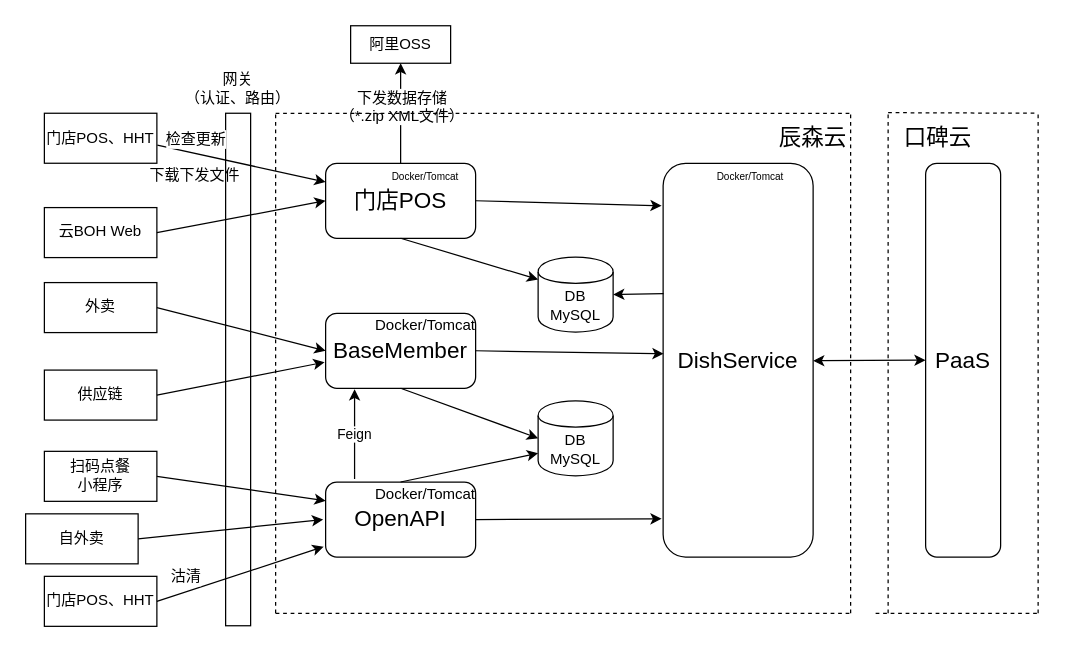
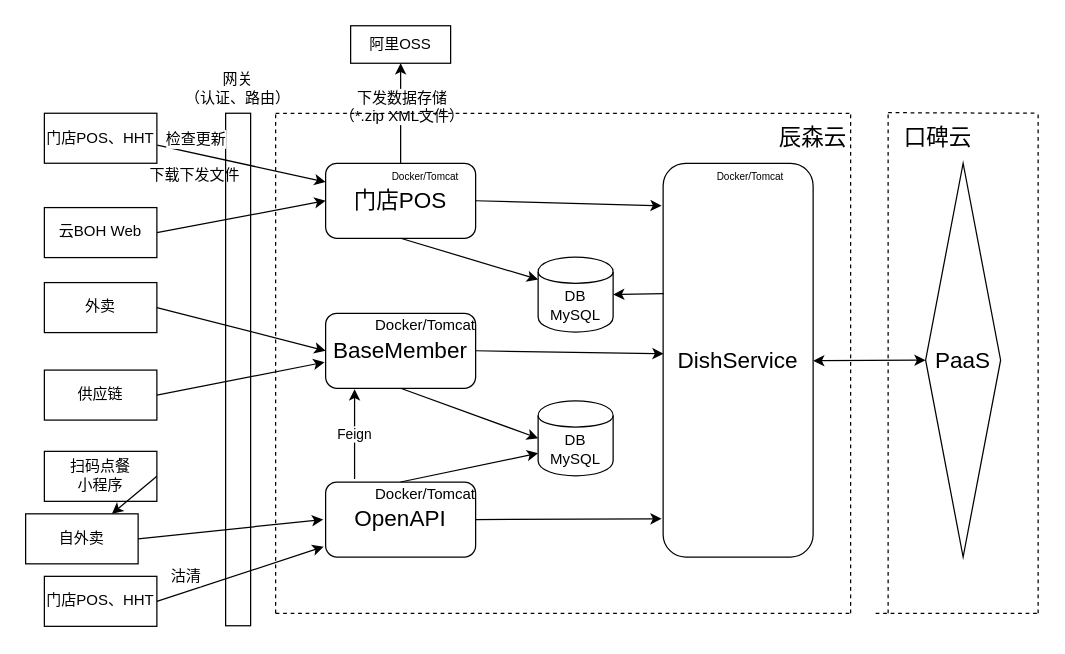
  <mxCell id="0" />
  <mxCell id="1" parent="0" />
  <mxCell id="2" value="DB&lt;br&gt;MySQL" style="shape=cylinder;whiteSpace=wrap;html=1;boundedLbl=1;backgroundOutline=1;" parent="1" vertex="1"><mxGeometry x="430" y="320" width="60" height="60" as="geometry" /></mxCell>
  <mxCell id="3" value="&lt;font style=&quot;font-size: 18px&quot;&gt;BaseMember&lt;/font&gt;" style="rounded=1;whiteSpace=wrap;html=1;" parent="1" vertex="1"><mxGeometry x="260" y="250" width="120" height="60" as="geometry" /></mxCell>
  <mxCell id="4" value="&lt;font style=&quot;font-size: 18px&quot;&gt;OpenAPI&lt;/font&gt;" style="rounded=1;whiteSpace=wrap;html=1;" parent="1" vertex="1"><mxGeometry x="260" y="385" width="120" height="60" as="geometry" /></mxCell>
  <mxCell id="5" value="" style="endArrow=classic;html=1;exitX=0.25;exitY=0;exitDx=0;exitDy=0;entryX=0;entryY=0.7;entryDx=0;entryDy=0;" parent="1" source="9" target="2" edge="1"><mxGeometry width="50" height="50" relative="1" as="geometry"><mxPoint x="480" y="360" as="sourcePoint" /><mxPoint x="530" y="310" as="targetPoint" /></mxGeometry></mxCell>
  <mxCell id="6" value="" style="endArrow=classic;html=1;exitX=0.5;exitY=1;exitDx=0;exitDy=0;entryX=0;entryY=0.5;entryDx=0;entryDy=0;" parent="1" source="3" target="2" edge="1"><mxGeometry width="50" height="50" relative="1" as="geometry"><mxPoint x="480" y="360" as="sourcePoint" /><mxPoint x="530" y="310" as="targetPoint" /></mxGeometry></mxCell>
  <mxCell id="7" value="Feign" style="endArrow=classic;html=1;exitX=0.193;exitY=-0.04;exitDx=0;exitDy=0;exitPerimeter=0;entryX=0.193;entryY=1.013;entryDx=0;entryDy=0;entryPerimeter=0;" parent="1" source="4" target="3" edge="1"><mxGeometry width="50" height="50" relative="1" as="geometry"><mxPoint x="480" y="360" as="sourcePoint" /><mxPoint x="530" y="310" as="targetPoint" /></mxGeometry></mxCell>
  <mxCell id="8" value="Docker/Tomcat" style="text;html=1;strokeColor=none;fillColor=none;align=center;verticalAlign=middle;whiteSpace=wrap;rounded=0;" parent="1" vertex="1"><mxGeometry x="300" y="250" width="80" height="20" as="geometry" /></mxCell>
  <mxCell id="9" value="Docker/Tomcat" style="text;html=1;strokeColor=none;fillColor=none;align=center;verticalAlign=middle;whiteSpace=wrap;rounded=0;" parent="1" vertex="1"><mxGeometry x="300" y="385" width="80" height="20" as="geometry" /></mxCell>
  <mxCell id="10" value="阿里OSS" style="rounded=0;whiteSpace=wrap;html=1;" parent="1" vertex="1"><mxGeometry x="280" y="20" width="80" height="30" as="geometry" /></mxCell>
  <mxCell id="11" value="外卖" style="rounded=0;whiteSpace=wrap;html=1;" parent="1" vertex="1"><mxGeometry x="35" y="225.47" width="90" height="40" as="geometry" /></mxCell>
  <mxCell id="12" value="供应链" style="rounded=0;whiteSpace=wrap;html=1;" parent="1" vertex="1"><mxGeometry x="35" y="295.47" width="90" height="40" as="geometry" /></mxCell>
  <mxCell id="13" value="扫码点餐&lt;br&gt;小程序" style="rounded=0;whiteSpace=wrap;html=1;" parent="1" vertex="1"><mxGeometry x="35" y="360.47" width="90" height="40" as="geometry" /></mxCell>
  <mxCell id="14" value="自外卖" style="rounded=0;whiteSpace=wrap;html=1;" parent="1" vertex="1"><mxGeometry x="20" y="410.47" width="90" height="40" as="geometry" /></mxCell>
  <mxCell id="15" value="" style="rounded=0;whiteSpace=wrap;html=1;" parent="1" vertex="1"><mxGeometry x="180" y="90" width="20" height="410" as="geometry" /></mxCell>
  <mxCell id="16" value="网关&lt;br&gt;（认证、路由）" style="text;html=1;strokeColor=none;fillColor=none;align=center;verticalAlign=middle;whiteSpace=wrap;rounded=0;" parent="1" vertex="1"><mxGeometry x="145" y="60" width="90" height="20" as="geometry" /></mxCell>
  <mxCell id="17" value="" style="endArrow=classic;html=1;exitX=1;exitY=0.5;exitDx=0;exitDy=0;entryX=0;entryY=0.5;entryDx=0;entryDy=0;" parent="1" source="11" target="3" edge="1"><mxGeometry width="50" height="50" relative="1" as="geometry"><mxPoint x="480" y="320" as="sourcePoint" /><mxPoint x="530" y="270" as="targetPoint" /></mxGeometry></mxCell>
  <mxCell id="18" value="" style="endArrow=classic;html=1;exitX=1;exitY=0.5;exitDx=0;exitDy=0;entryX=-0.007;entryY=0.653;entryDx=0;entryDy=0;entryPerimeter=0;" parent="1" source="12" target="3" edge="1"><mxGeometry width="50" height="50" relative="1" as="geometry"><mxPoint x="480" y="320" as="sourcePoint" /><mxPoint x="250" y="220" as="targetPoint" /></mxGeometry></mxCell>
- <mxCell id="19" value="" style="endArrow=classic;html=1;exitX=1;exitY=0.5;exitDx=0;exitDy=0;entryX=0;entryY=0.25;entryDx=0;entryDy=0;" parent="1" source="13" target="4" edge="1"><mxGeometry width="50" height="50" relative="1" as="geometry"><mxPoint x="480" y="320" as="sourcePoint" /><mxPoint x="530" y="270" as="targetPoint" /></mxGeometry></mxCell>
+ <mxCell id="19" value="" style="endArrow=classic;html=1;exitX=1;exitY=0.5;exitDx=0;exitDy=0;" parent="1" source="13" target="14" edge="1"><mxGeometry width="50" height="50" relative="1" as="geometry"><mxPoint x="480" y="320" as="sourcePoint" /><mxPoint x="530" y="270" as="targetPoint" /></mxGeometry></mxCell>
  <mxCell id="20" value="" style="endArrow=classic;html=1;exitX=1;exitY=0.5;exitDx=0;exitDy=0;" parent="1" source="14" edge="1"><mxGeometry width="50" height="50" relative="1" as="geometry"><mxPoint x="480" y="320" as="sourcePoint" /><mxPoint x="258" y="415" as="targetPoint" /></mxGeometry></mxCell>
  <mxCell id="21" value="" style="endArrow=none;dashed=1;html=1;" parent="1" edge="1"><mxGeometry width="50" height="50" relative="1" as="geometry"><mxPoint x="220" y="490" as="sourcePoint" /><mxPoint x="220" y="90" as="targetPoint" /></mxGeometry></mxCell>
  <mxCell id="22" value="" style="endArrow=none;dashed=1;html=1;" parent="1" edge="1"><mxGeometry width="50" height="50" relative="1" as="geometry"><mxPoint x="680" y="490" as="sourcePoint" /><mxPoint x="680" y="90" as="targetPoint" /></mxGeometry></mxCell>
  <mxCell id="23" value="" style="endArrow=none;dashed=1;html=1;" parent="1" edge="1"><mxGeometry width="50" height="50" relative="1" as="geometry"><mxPoint x="220" y="490" as="sourcePoint" /><mxPoint x="680" y="490" as="targetPoint" /></mxGeometry></mxCell>
  <mxCell id="24" value="&lt;font style=&quot;font-size: 18px&quot;&gt;门店POS&lt;/font&gt;" style="rounded=1;whiteSpace=wrap;html=1;" parent="1" vertex="1"><mxGeometry x="260" y="130" width="120" height="60" as="geometry" /></mxCell>
  <mxCell id="25" value="&lt;font style=&quot;font-size: 8px&quot;&gt;Docker/Tomcat&lt;/font&gt;" style="text;html=1;strokeColor=none;fillColor=none;align=center;verticalAlign=middle;whiteSpace=wrap;rounded=0;shadow=1;" parent="1" vertex="1"><mxGeometry x="300" y="130" width="80" height="20" as="geometry" /></mxCell>
  <mxCell id="26" value="云BOH Web" style="rounded=0;whiteSpace=wrap;html=1;" parent="1" vertex="1"><mxGeometry x="35" y="165.47" width="90" height="40" as="geometry" /></mxCell>
  <mxCell id="27" value="" style="endArrow=classic;html=1;entryX=0;entryY=0.5;entryDx=0;entryDy=0;exitX=1;exitY=0.5;exitDx=0;exitDy=0;" parent="1" source="26" target="24" edge="1"><mxGeometry width="50" height="50" relative="1" as="geometry"><mxPoint x="380" y="320" as="sourcePoint" /><mxPoint x="430" y="270" as="targetPoint" /></mxGeometry></mxCell>
  <mxCell id="28" value="DB&lt;br&gt;MySQL" style="shape=cylinder;whiteSpace=wrap;html=1;boundedLbl=1;backgroundOutline=1;" parent="1" vertex="1"><mxGeometry x="430" y="205" width="60" height="60" as="geometry" /></mxCell>
  <mxCell id="29" value="" style="endArrow=classic;html=1;entryX=0;entryY=0.3;entryDx=0;entryDy=0;exitX=0.5;exitY=1;exitDx=0;exitDy=0;" parent="1" source="24" target="28" edge="1"><mxGeometry width="50" height="50" relative="1" as="geometry"><mxPoint x="380" y="320" as="sourcePoint" /><mxPoint x="430" y="270" as="targetPoint" /></mxGeometry></mxCell>
  <mxCell id="30" value="&lt;span style=&quot;font-size: 18px&quot;&gt;DishService&lt;/span&gt;" style="rounded=1;whiteSpace=wrap;html=1;" parent="1" vertex="1"><mxGeometry x="530" y="130" width="120" height="315" as="geometry" /></mxCell>
  <mxCell id="31" value="&lt;font style=&quot;font-size: 8px&quot;&gt;Docker/Tomcat&lt;/font&gt;" style="text;html=1;strokeColor=none;fillColor=none;align=center;verticalAlign=middle;whiteSpace=wrap;rounded=0;shadow=1;" parent="1" vertex="1"><mxGeometry x="560" y="130" width="80" height="20" as="geometry" /></mxCell>
  <mxCell id="32" value="" style="endArrow=classic;html=1;entryX=-0.01;entryY=0.108;entryDx=0;entryDy=0;entryPerimeter=0;exitX=1;exitY=0.5;exitDx=0;exitDy=0;" parent="1" source="24" target="30" edge="1"><mxGeometry width="50" height="50" relative="1" as="geometry"><mxPoint x="380" y="320" as="sourcePoint" /><mxPoint x="430" y="270" as="targetPoint" /></mxGeometry></mxCell>
  <mxCell id="33" value="" style="endArrow=classic;html=1;entryX=0.003;entryY=0.484;entryDx=0;entryDy=0;exitX=1;exitY=0.5;exitDx=0;exitDy=0;entryPerimeter=0;" parent="1" source="3" target="30" edge="1"><mxGeometry width="50" height="50" relative="1" as="geometry"><mxPoint x="380" y="320" as="sourcePoint" /><mxPoint x="430" y="270" as="targetPoint" /></mxGeometry></mxCell>
  <mxCell id="34" value="" style="endArrow=classic;html=1;entryX=-0.01;entryY=0.903;entryDx=0;entryDy=0;entryPerimeter=0;exitX=1;exitY=0.5;exitDx=0;exitDy=0;" parent="1" source="4" target="30" edge="1"><mxGeometry width="50" height="50" relative="1" as="geometry"><mxPoint x="380" y="320" as="sourcePoint" /><mxPoint x="430" y="270" as="targetPoint" /></mxGeometry></mxCell>
  <mxCell id="35" value="&lt;font style=&quot;font-size: 18px&quot;&gt;辰森云&lt;/font&gt;" style="text;html=1;strokeColor=none;fillColor=none;align=center;verticalAlign=middle;whiteSpace=wrap;rounded=0;" parent="1" vertex="1"><mxGeometry x="620" y="99.53" width="60" height="20" as="geometry" /></mxCell>
  <mxCell id="36" value="" style="endArrow=none;dashed=1;html=1;" parent="1" edge="1"><mxGeometry width="50" height="50" relative="1" as="geometry"><mxPoint x="710" y="490" as="sourcePoint" /><mxPoint x="710" y="89.53" as="targetPoint" /></mxGeometry></mxCell>
  <mxCell id="37" value="" style="endArrow=none;dashed=1;html=1;" parent="1" edge="1"><mxGeometry width="50" height="50" relative="1" as="geometry"><mxPoint x="710" y="89.53" as="sourcePoint" /><mxPoint x="830" y="90" as="targetPoint" /></mxGeometry></mxCell>
  <mxCell id="38" value="" style="endArrow=none;dashed=1;html=1;" parent="1" edge="1"><mxGeometry width="50" height="50" relative="1" as="geometry"><mxPoint x="830" y="490" as="sourcePoint" /><mxPoint x="830" y="90" as="targetPoint" /></mxGeometry></mxCell>
  <mxCell id="39" value="" style="endArrow=none;dashed=1;html=1;" parent="1" edge="1"><mxGeometry width="50" height="50" relative="1" as="geometry"><mxPoint x="700" y="490" as="sourcePoint" /><mxPoint x="830" y="490" as="targetPoint" /></mxGeometry></mxCell>
  <mxCell id="40" value="&lt;font style=&quot;font-size: 18px&quot;&gt;口碑云&lt;/font&gt;" style="text;html=1;strokeColor=none;fillColor=none;align=center;verticalAlign=middle;whiteSpace=wrap;rounded=0;" parent="1" vertex="1"><mxGeometry x="720" y="99.53" width="60" height="20" as="geometry" /></mxCell>
- <mxCell id="41" value="&lt;span style=&quot;font-size: 18px&quot;&gt;PaaS&lt;/span&gt;" style="rounded=1;whiteSpace=wrap;html=1;" parent="1" vertex="1"><mxGeometry x="740" y="130" width="60" height="315" as="geometry" /></mxCell>
+ <mxCell id="41" value="&lt;span style=&quot;font-size: 18px&quot;&gt;PaaS&lt;/span&gt;" style="rhombus;whiteSpace=wrap;html=1;" parent="1" vertex="1"><mxGeometry x="740" y="130" width="60" height="315" as="geometry" /></mxCell>
  <mxCell id="42" value="" style="endArrow=classic;html=1;entryX=0.5;entryY=1;entryDx=0;entryDy=0;" parent="1" target="10" edge="1"><mxGeometry width="50" height="50" relative="1" as="geometry"><mxPoint x="320" y="130" as="sourcePoint" /><mxPoint x="365" y="80" as="targetPoint" /></mxGeometry></mxCell>
  <mxCell id="43" value="下发数据存储&lt;br&gt;（*.zip XML文件）" style="text;html=1;align=center;verticalAlign=middle;resizable=0;points=[];labelBackgroundColor=#ffffff;" parent="42" vertex="1" connectable="0"><mxGeometry x="0.086" y="-2" relative="1" as="geometry"><mxPoint x="-2" y="-2.4" as="offset" /></mxGeometry></mxCell>
  <mxCell id="44" value="" style="endArrow=none;dashed=1;html=1;" parent="1" edge="1"><mxGeometry width="50" height="50" relative="1" as="geometry"><mxPoint x="220" y="90" as="sourcePoint" /><mxPoint x="680" y="90" as="targetPoint" /></mxGeometry></mxCell>
  <mxCell id="45" value="门店POS、HHT" style="rounded=0;whiteSpace=wrap;html=1;" parent="1" vertex="1"><mxGeometry x="35" y="90" width="90" height="40" as="geometry" /></mxCell>
  <mxCell id="46" value="门店POS、HHT" style="rounded=0;whiteSpace=wrap;html=1;" parent="1" vertex="1"><mxGeometry x="35" y="460.47" width="90" height="40" as="geometry" /></mxCell>
  <mxCell id="47" value="" style="endArrow=classic;html=1;exitX=1;exitY=0.5;exitDx=0;exitDy=0;entryX=-0.013;entryY=0.863;entryDx=0;entryDy=0;entryPerimeter=0;" parent="1" source="46" target="4" edge="1"><mxGeometry width="50" height="50" relative="1" as="geometry"><mxPoint x="450" y="350" as="sourcePoint" /><mxPoint x="500" y="300" as="targetPoint" /></mxGeometry></mxCell>
  <mxCell id="48" value="沽清" style="text;html=1;align=center;verticalAlign=middle;resizable=0;points=[];labelBackgroundColor=#ffffff;" parent="47" vertex="1" connectable="0"><mxGeometry x="-0.584" y="-3" relative="1" as="geometry"><mxPoint x="-5.83" y="-13.77" as="offset" /></mxGeometry></mxCell>
  <mxCell id="49" value="" style="endArrow=classic;html=1;entryX=1;entryY=0.5;entryDx=0;entryDy=0;exitX=0.003;exitY=0.331;exitDx=0;exitDy=0;exitPerimeter=0;" parent="1" source="30" target="28" edge="1"><mxGeometry width="50" height="50" relative="1" as="geometry"><mxPoint x="450" y="310" as="sourcePoint" /><mxPoint x="500" y="260" as="targetPoint" /></mxGeometry></mxCell>
  <mxCell id="50" value="" style="endArrow=classic;html=1;exitX=1.004;exitY=0.637;exitDx=0;exitDy=0;entryX=0;entryY=0.25;entryDx=0;entryDy=0;exitPerimeter=0;" parent="1" source="45" target="24" edge="1"><mxGeometry width="50" height="50" relative="1" as="geometry"><mxPoint x="450" y="280" as="sourcePoint" /><mxPoint x="500" y="230" as="targetPoint" /></mxGeometry></mxCell>
  <mxCell id="51" value="检查更新" style="text;html=1;align=center;verticalAlign=middle;resizable=0;points=[];labelBackgroundColor=#ffffff;" parent="50" vertex="1" connectable="0"><mxGeometry x="0.418" y="2" relative="1" as="geometry"><mxPoint x="-66.12" y="-24.43" as="offset" /></mxGeometry></mxCell>
  <mxCell id="52" value="" style="endArrow=classic;startArrow=classic;html=1;entryX=0;entryY=0.5;entryDx=0;entryDy=0;" parent="1" target="41" edge="1"><mxGeometry width="50" height="50" relative="1" as="geometry"><mxPoint x="650" y="288" as="sourcePoint" /><mxPoint x="470" y="235" as="targetPoint" /></mxGeometry></mxCell>
  <mxCell id="53" value="下载下发文件" style="text;html=1;align=center;verticalAlign=middle;resizable=0;points=[];autosize=1;" vertex="1" parent="1"><mxGeometry x="110" y="130" width="90" height="20" as="geometry" /></mxCell>
